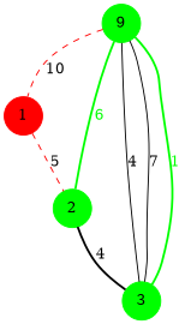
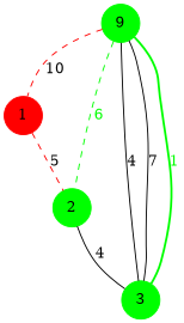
  graph {
    node [Country="United States" Internal=1 Latitude=50 Longitude=50 color=green shape=circle status=on style=filled type=green]
    edge [LinkNote=c color=black status=on type=normal]
    n1 [label=9]
    n2 [Latitude=100 color=red label=1 status=destroyed type=normal]
    n3 [Latitude=100 Longitude=100 label=2]
    n4 [Longitude=100 label=3]
    n1 -- n2 [LinkLabel="NY-CH" capacity=10 color=red label=10 labelfont=red status=destroyed style=dashed]
-   n1 -- n3 [color=green demand=6 fontcolor=green label=6 style=bold type=green LinkNote="" status=""]
+   n1 -- n3 [color=green demand=6 fontcolor=green label=6 style=dashed type=green LinkNote="" status=""]
    n1 -- n4 [LinkLabel="SE-NY" capacity=4 label=4]
    n1 -- n4 [LinkLabel="NY-SE" capacity=7 label=7]
    n1 -- n4 [color=green demand=1 fontcolor=green label=1 style=bold type=green LinkNote="" status=""]
    n2 -- n3 [LinkLabel="CH-DC" capacity=5 color=red label=5 labelfont=red status=destroyed style=dashed]
-   n3 -- n4 [LinkLabel="DC-SE" capacity=4 label=4 style=bold]
+   n3 -- n4 [LinkLabel="DC-SE" capacity=4 label=4]
  }
